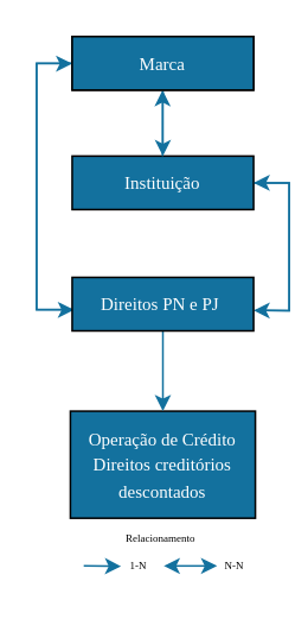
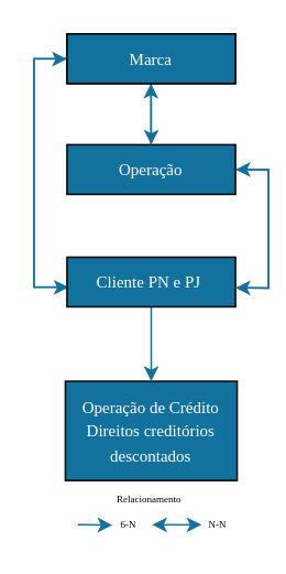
  <mxCell id="0" />
  <mxCell id="1" parent="0" />
  <mxCell id="2" style="edgeStyle=orthogonalEdgeStyle;rounded=0;orthogonalLoop=1;jettySize=auto;html=1;exitX=0.5;exitY=1;exitDx=0;exitDy=0;" parent="1" source="13" target="13" edge="1"><mxGeometry relative="1" as="geometry" /></mxCell>
  <mxCell id="3" value="" style="edgeStyle=orthogonalEdgeStyle;rounded=0;orthogonalLoop=1;jettySize=auto;html=1;strokeColor=#13719E;" parent="1" source="5" target="7" edge="1"><mxGeometry relative="1" as="geometry" /></mxCell>
  <mxCell id="4" style="edgeStyle=orthogonalEdgeStyle;rounded=0;orthogonalLoop=1;jettySize=auto;html=1;exitX=0;exitY=0.5;exitDx=0;exitDy=0;entryX=0.01;entryY=0.392;entryDx=0;entryDy=0;entryPerimeter=0;strokeColor=#13719E;" parent="1" source="5" target="13" edge="1"><mxGeometry relative="1" as="geometry" /></mxCell>
  <mxCell id="5" value="&lt;font face=&quot;Verdana&quot; style=&quot;font-size: 10px&quot; color=&quot;#ffffff&quot;&gt;Marca&lt;/font&gt;" style="rounded=0;whiteSpace=wrap;html=1;fillColor=#13719E;strokeColor=#000000;flipV=1;" parent="1" vertex="1"><mxGeometry x="40" y="20" width="102" height="30" as="geometry" /></mxCell>
  <mxCell id="6" style="edgeStyle=orthogonalEdgeStyle;rounded=0;orthogonalLoop=1;jettySize=auto;html=1;entryX=1;entryY=0.381;entryDx=0;entryDy=0;entryPerimeter=0;strokeColor=#13719E;exitX=1;exitY=0.5;exitDx=0;exitDy=0;" parent="1" source="7" target="13" edge="1"><mxGeometry relative="1" as="geometry" /></mxCell>
- <mxCell id="7" value="&lt;font face=&quot;Verdana&quot; style=&quot;font-size: 10px&quot; color=&quot;#ffffff&quot;&gt;Instituição&lt;/font&gt;" style="rounded=0;whiteSpace=wrap;html=1;fillColor=#13719E;strokeColor=#000000;flipV=1;" parent="1" vertex="1"><mxGeometry x="40" y="87" width="102" height="30" as="geometry" /></mxCell>
+ <mxCell id="7" value="&lt;font face=&quot;Verdana&quot; style=&quot;font-size: 10px&quot; color=&quot;#ffffff&quot;&gt;Operação&lt;/font&gt;" style="rounded=0;whiteSpace=wrap;html=1;fillColor=#13719E;strokeColor=#000000;flipV=1;" parent="1" vertex="1"><mxGeometry x="40" y="87" width="102" height="30" as="geometry" /></mxCell>
  <mxCell id="8" value="&lt;font color=&quot;#ffffff&quot; face=&quot;Verdana&quot;&gt;&lt;span style=&quot;font-size: 10px&quot;&gt;Operação de Crédito Direitos creditórios descontados&lt;/span&gt;&lt;/font&gt;" style="rounded=0;whiteSpace=wrap;html=1;fillColor=#13719E;strokeColor=#000000;" parent="1" vertex="1"><mxGeometry x="39" y="230" width="104" height="60" as="geometry" /></mxCell>
  <mxCell id="9" style="edgeStyle=orthogonalEdgeStyle;rounded=0;orthogonalLoop=1;jettySize=auto;html=1;exitX=0.5;exitY=1;exitDx=0;exitDy=0;strokeColor=#13719E;entryX=0.5;entryY=0;entryDx=0;entryDy=0;" parent="1" source="13" target="8" edge="1"><mxGeometry relative="1" as="geometry"><mxPoint x="101" y="195" as="sourcePoint" /><mxPoint x="165" y="240" as="targetPoint" /></mxGeometry></mxCell>
  <mxCell id="10" value="" style="edgeStyle=orthogonalEdgeStyle;rounded=0;orthogonalLoop=1;jettySize=auto;html=1;strokeColor=#13719E;" parent="1" edge="1"><mxGeometry relative="1" as="geometry"><mxPoint x="90.83" y="87" as="sourcePoint" /><mxPoint x="90.83" y="50" as="targetPoint" /></mxGeometry></mxCell>
  <mxCell id="11" style="edgeStyle=orthogonalEdgeStyle;rounded=0;orthogonalLoop=1;jettySize=auto;html=1;entryX=1;entryY=0.5;entryDx=0;entryDy=0;strokeColor=#13719E;exitX=1.01;exitY=0.381;exitDx=0;exitDy=0;exitPerimeter=0;" parent="1" source="13" target="7" edge="1"><mxGeometry relative="1" as="geometry"><mxPoint x="152" y="183.57" as="sourcePoint" /><mxPoint x="152" y="112" as="targetPoint" /></mxGeometry></mxCell>
  <mxCell id="12" style="edgeStyle=orthogonalEdgeStyle;rounded=0;orthogonalLoop=1;jettySize=auto;html=1;entryX=-0.007;entryY=0.414;entryDx=0;entryDy=0;entryPerimeter=0;strokeColor=#13719E;" parent="1" edge="1"><mxGeometry relative="1" as="geometry"><mxPoint x="56" y="173" as="sourcePoint" /><mxPoint x="40" y="35.2" as="targetPoint" /><Array as="points"><mxPoint x="20" y="173" /><mxPoint x="20" y="35" /></Array></mxGeometry></mxCell>
- <mxCell id="13" value="&lt;font face=&quot;Verdana&quot; style=&quot;font-size: 10px&quot; color=&quot;#ffffff&quot;&gt;Direitos PN e PJ&amp;nbsp;&lt;/font&gt;" style="rounded=0;whiteSpace=wrap;html=1;fillColor=#13719E;strokeColor=#000000;flipV=1;" parent="1" vertex="1"><mxGeometry x="40" y="155" width="102" height="30" as="geometry" /></mxCell>
+ <mxCell id="13" value="&lt;font face=&quot;Verdana&quot; style=&quot;font-size: 10px&quot; color=&quot;#ffffff&quot;&gt;Cliente PN e PJ&amp;nbsp;&lt;/font&gt;" style="rounded=0;whiteSpace=wrap;html=1;fillColor=#13719E;strokeColor=#000000;flipV=1;" parent="1" vertex="1"><mxGeometry x="40" y="155" width="102" height="30" as="geometry" /></mxCell>
  <mxCell id="14" value="&lt;font face=&quot;Verdana&quot; style=&quot;font-size: 10px&quot; color=&quot;#ffffff&quot;&gt;Marca&lt;/font&gt;" style="rounded=0;whiteSpace=wrap;html=1;fillColor=#13719E;strokeColor=#000000;flipV=1;" parent="1" vertex="1"><mxGeometry x="40" y="20" width="102" height="30" as="geometry" /></mxCell>
  <mxCell id="15" value="" style="group" parent="1" vertex="1" connectable="0"><mxGeometry x="31.5" y="290" width="119" height="35" as="geometry" /></mxCell>
  <mxCell id="16" value="&lt;font face=&quot;Verdana&quot; style=&quot;font-size: 6px&quot;&gt;Relacionamento&lt;/font&gt;" style="text;html=1;strokeColor=none;fillColor=none;align=center;verticalAlign=middle;whiteSpace=wrap;rounded=0;container=0;" parent="15" vertex="1"><mxGeometry x="5" width="106" height="20" as="geometry" /></mxCell>
  <mxCell id="17" value="" style="endArrow=classic;html=1;strokeColor=#13719E;" parent="15" edge="1"><mxGeometry width="50" height="50" relative="1" as="geometry"><mxPoint x="15" y="26.75" as="sourcePoint" /><mxPoint x="36" y="27" as="targetPoint" /><Array as="points" /></mxGeometry></mxCell>
  <mxCell id="18" value="" style="group" parent="15" vertex="1" connectable="0"><mxGeometry width="114" height="35" as="geometry" /></mxCell>
  <mxCell id="19" value="" style="endArrow=classic;startArrow=classic;html=1;strokeColor=#13719E;" parent="18" edge="1"><mxGeometry width="50" height="50" relative="1" as="geometry"><mxPoint x="60" y="26.75" as="sourcePoint" /><mxPoint x="90" y="26.75" as="targetPoint" /></mxGeometry></mxCell>
- <mxCell id="20" value="&lt;font face=&quot;Verdana&quot; style=&quot;font-size: 6px&quot;&gt;1-N&lt;/font&gt;" style="text;html=1;align=center;verticalAlign=middle;resizable=0;points=[];autosize=1;" parent="18" vertex="1"><mxGeometry x="30" y="15" width="30" height="20" as="geometry" /></mxCell>
+ <mxCell id="20" value="&lt;font face=&quot;Verdana&quot; style=&quot;font-size: 6px&quot;&gt;6-N&lt;/font&gt;" style="text;html=1;align=center;verticalAlign=middle;resizable=0;points=[];autosize=1;" parent="18" vertex="1"><mxGeometry x="30" y="15" width="30" height="20" as="geometry" /></mxCell>
  <mxCell id="21" value="&lt;font face=&quot;Verdana&quot; style=&quot;font-size: 6px&quot;&gt;N-N&lt;/font&gt;" style="text;html=1;align=center;verticalAlign=middle;resizable=0;points=[];autosize=1;" parent="18" vertex="1"><mxGeometry x="84" y="15" width="30" height="20" as="geometry" /></mxCell>
